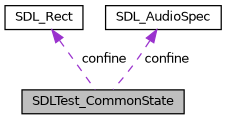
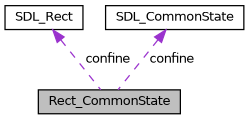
  digraph {
    node [color=black fillcolor=white fontname=Helvetica fontsize=10 shape=record style=filled]
    edge [color=darkorchid3 dir=back fontname=Helvetica fontsize=10 labelfontname=Helvetica labelfontsize=10 style=dashed]
-   n1 [fillcolor=grey75 fontcolor=black height=0.2 label=SDLTest_CommonState width=0.4]
+   n1 [fillcolor=grey75 fontcolor=black height=0.2 label=Rect_CommonState width=0.4]
    n2 [height=0.2 label=SDL_Rect width=0.4]
-   n3 [height=0.2 label=SDL_AudioSpec width=0.4]
+   n3 [height=0.2 label=SDL_CommonState width=0.4]
    n2 -> n1 [label=" confine"]
    n3 -> n1 [label=" confine"]
  }
